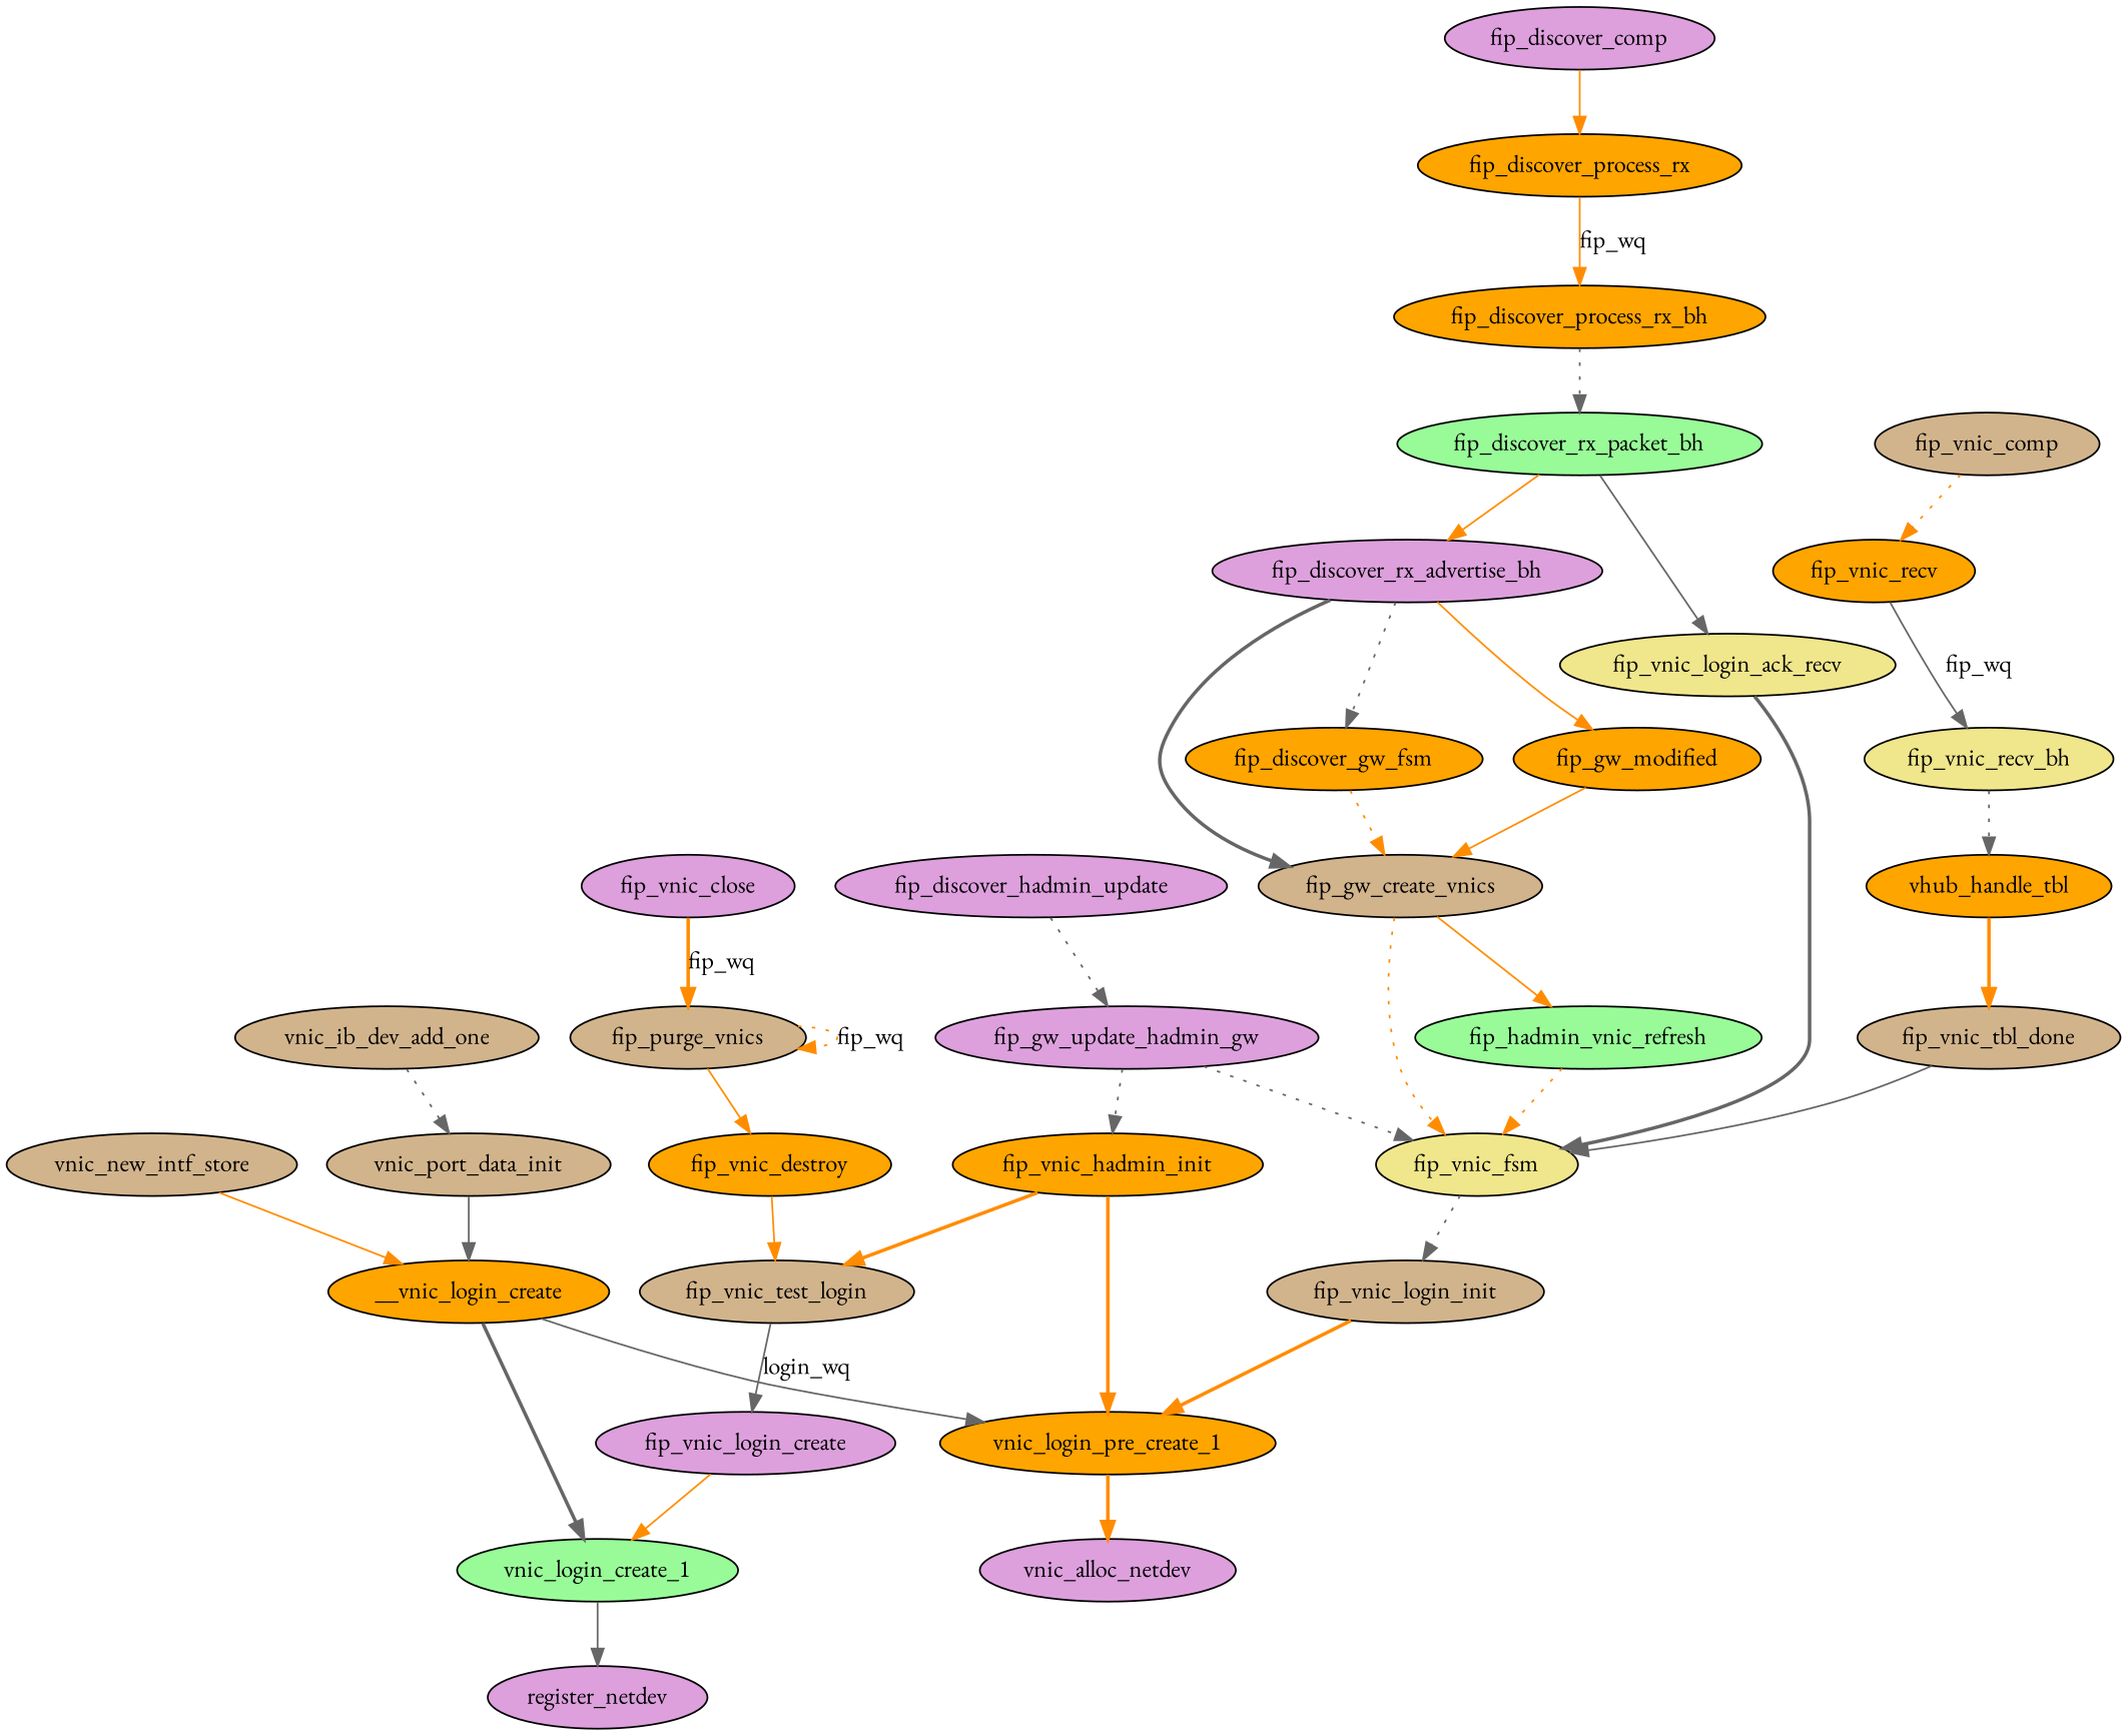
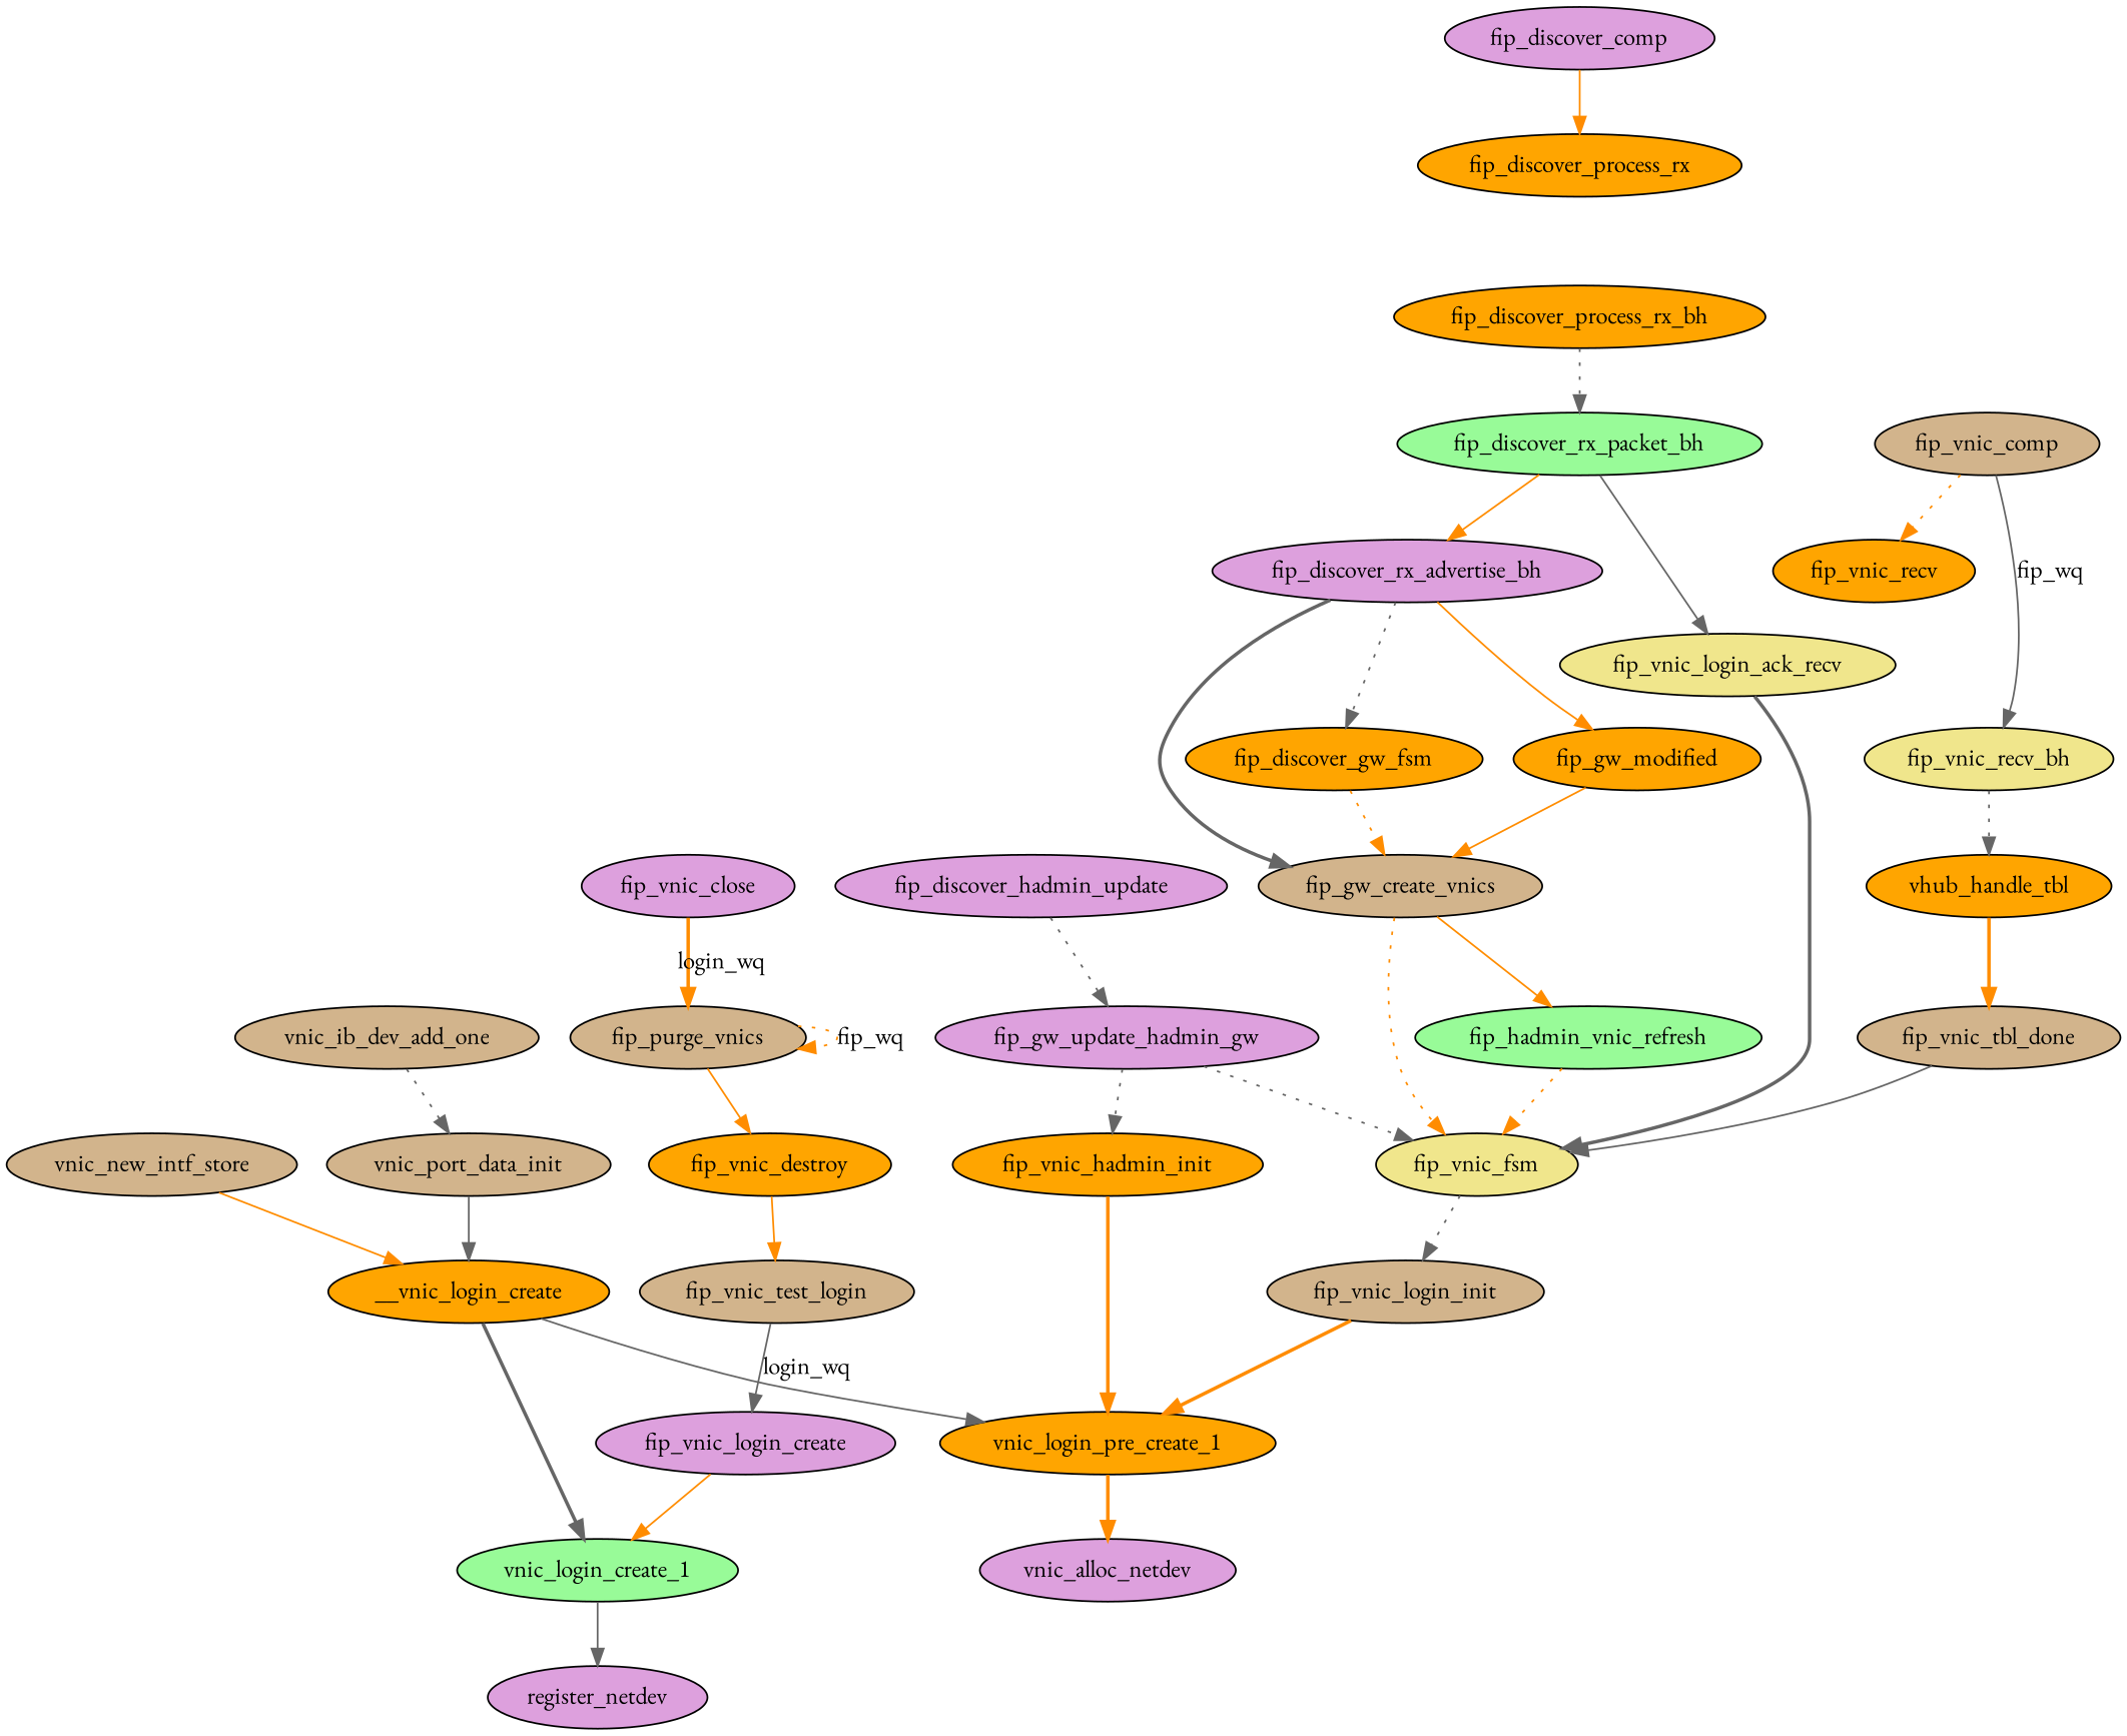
  digraph {
    fontname="EB Garamond"
    node [fillcolor=orange fontname="EB Garamond" style=filled]
    edge [color=darkorange fontname="EB Garamond" style=solid]
    vnic_login_create_1 [fillcolor=palegreen]
    register_netdev [fillcolor=plum]
    __vnic_login_create
    vnic_login_pre_create_1
    vnic_alloc_netdev [fillcolor=plum]
    vnic_new_intf_store [fillcolor=tan]
    vnic_port_data_init [fillcolor=tan]
    vnic_ib_dev_add_one [fillcolor=tan]
    fip_vnic_login_create [fillcolor=plum]
    fip_vnic_test_login [fillcolor=tan]
    fip_vnic_destroy
    fip_purge_vnics [fillcolor=tan]
    fip_vnic_close [fillcolor=plum]
    fip_vnic_hadmin_init
    fip_gw_update_hadmin_gw [fillcolor=plum]
    fip_vnic_fsm [fillcolor=khaki]
    fip_vnic_login_init [fillcolor=tan]
    fip_discover_hadmin_update [fillcolor=plum]
    fip_gw_create_vnics [fillcolor=tan]
    fip_hadmin_vnic_refresh [fillcolor=palegreen]
    fip_vnic_login_ack_recv [fillcolor=khaki]
    fip_discover_rx_packet_bh [fillcolor=palegreen]
    fip_discover_rx_advertise_bh [fillcolor=plum]
    fip_discover_gw_fsm
    fip_gw_modified
    fip_vnic_tbl_done [fillcolor=tan]
    vhub_handle_tbl
    fip_vnic_recv_bh [fillcolor=khaki]
    fip_vnic_recv
    fip_vnic_comp [fillcolor=tan]
    fip_discover_process_rx_bh
    fip_discover_process_rx
    fip_discover_comp [fillcolor=plum]
    vnic_login_create_1 -> register_netdev [color=gray40]
    __vnic_login_create -> vnic_login_create_1 [color=gray40 style=bold]
    __vnic_login_create -> vnic_login_pre_create_1 [color=gray40]
    vnic_login_pre_create_1 -> vnic_alloc_netdev [style=bold]
    vnic_new_intf_store -> __vnic_login_create
    vnic_port_data_init -> __vnic_login_create [color=gray40]
    vnic_ib_dev_add_one -> vnic_port_data_init [color=gray40 style=dotted]
    fip_vnic_login_create -> vnic_login_create_1
    fip_vnic_test_login -> fip_vnic_login_create [color=gray40 label=login_wq]
    fip_vnic_destroy -> fip_vnic_test_login
    fip_purge_vnics -> fip_vnic_destroy
    fip_purge_vnics -> fip_purge_vnics [label=fip_wq style=dotted]
-   fip_vnic_close -> fip_purge_vnics [label=fip_wq style=bold]
+   fip_vnic_close -> fip_purge_vnics [label=login_wq style=bold]
    fip_vnic_hadmin_init -> vnic_login_pre_create_1 [style=bold]
-   fip_vnic_hadmin_init -> fip_vnic_test_login [style=bold]
    fip_gw_update_hadmin_gw -> fip_vnic_hadmin_init [color=gray40 style=dotted]
    fip_gw_update_hadmin_gw -> fip_vnic_fsm [color=gray40 style=dotted]
    fip_vnic_fsm -> fip_vnic_login_init [color=gray40 style=dotted]
    fip_vnic_login_init -> vnic_login_pre_create_1 [style=bold]
    fip_discover_hadmin_update -> fip_gw_update_hadmin_gw [color=gray40 style=dotted]
    fip_gw_create_vnics -> fip_vnic_fsm [style=dotted]
    fip_gw_create_vnics -> fip_hadmin_vnic_refresh
    fip_hadmin_vnic_refresh -> fip_vnic_fsm [style=dotted]
    fip_vnic_login_ack_recv -> fip_vnic_fsm [color=gray40 style=bold]
    fip_discover_rx_packet_bh -> fip_vnic_login_ack_recv [color=gray40]
    fip_discover_rx_packet_bh -> fip_discover_rx_advertise_bh
    fip_discover_rx_advertise_bh -> fip_gw_create_vnics [color=gray40 style=bold]
    fip_discover_rx_advertise_bh -> fip_discover_gw_fsm [color=gray40 style=dotted]
    fip_discover_rx_advertise_bh -> fip_gw_modified
    fip_discover_gw_fsm -> fip_gw_create_vnics [style=dotted]
    fip_gw_modified -> fip_gw_create_vnics
    fip_vnic_tbl_done -> fip_vnic_fsm [color=gray40]
    vhub_handle_tbl -> fip_vnic_tbl_done [style=bold]
    fip_vnic_recv_bh -> vhub_handle_tbl [color=gray40 style=dotted]
-   fip_vnic_recv -> fip_vnic_recv_bh [color=gray40 label=fip_wq]
+   fip_vnic_comp -> fip_vnic_recv_bh [color=gray40 label=fip_wq]
    fip_vnic_comp -> fip_vnic_recv [style=dotted]
    fip_discover_process_rx_bh -> fip_discover_rx_packet_bh [color=gray40 style=dotted]
-   fip_discover_process_rx -> fip_discover_process_rx_bh [label=fip_wq]
    fip_discover_comp -> fip_discover_process_rx
  }
